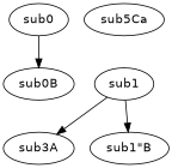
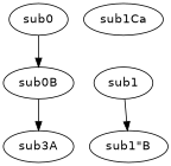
  digraph {
    fontname="DejaVu Sans"
    node [fontname="DejaVu Sans"]
    edge [fontname="DejaVu Sans"]
    sub0
    sub0B
    n3 [label=sub3A]
    sub1
    "sub1\"B"
-   sub1Ca [label=sub5Ca]
+   sub1Ca
    sub0 -> sub0B
-   sub1 -> n3
+   sub0B -> n3
    sub1 -> "sub1\"B"
  }
